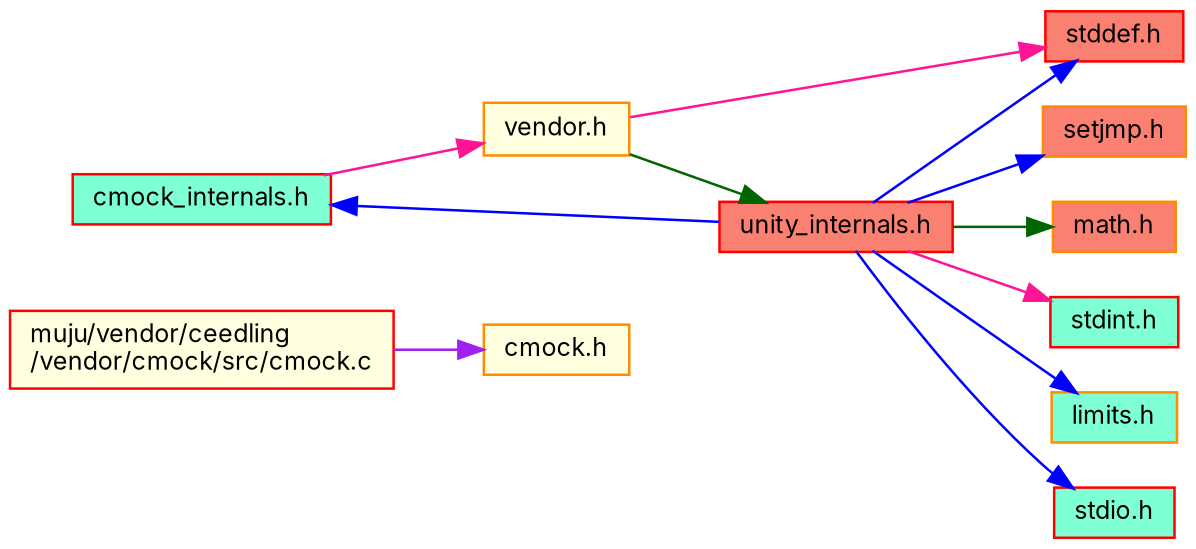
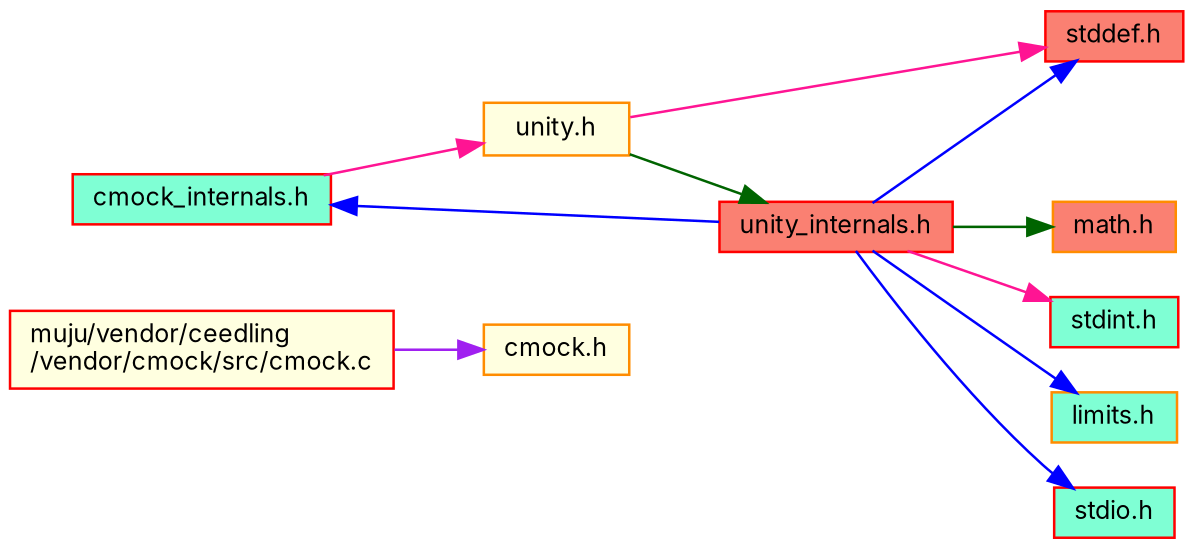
  digraph {
    fontname=Inter
    rankdir=LR
    node [color=red fillcolor=aquamarine fontname=Inter fontsize=10 shape=record style=filled]
    edge [color=blue fontname=Inter fontsize=10 labelfontname=Helvetica labelfontsize=10 style=solid]
    n1 [fillcolor=lightyellow fontcolor=black height=0.2 label="muju/vendor/ceedling\l/vendor/cmock/src/cmock.c" width=0.4]
    n2 [color=darkorange fillcolor=lightyellow height=0.2 label="cmock.h" width=0.4]
    n3 [height=0.2 label="cmock_internals.h" width=0.4]
-   n4 [color=darkorange fillcolor=lightyellow height=0.2 label="vendor.h" width=0.4]
+   n4 [color=darkorange fillcolor=lightyellow height=0.2 label="unity.h" width=0.4]
    n5 [fillcolor=salmon height=0.2 label="stddef.h" width=0.4]
    n6 [fillcolor=salmon height=0.2 label="unity_internals.h" width=0.4]
-   n7 [color=darkorange fillcolor=salmon height=0.2 label="setjmp.h" width=0.4]
    n8 [color=darkorange fillcolor=salmon height=0.2 label="math.h" width=0.4]
    n9 [height=0.2 label="stdint.h" width=0.4]
    n10 [color=darkorange height=0.2 label="limits.h" width=0.4]
    n11 [height=0.2 label="stdio.h" width=0.4]
    n1 -> n2 [color=purple]
    n3 -> n4 [color=deeppink]
    n4 -> n5 [color=deeppink]
    n4 -> n6 [color=darkgreen]
    n6 -> n3
    n6 -> n5
-   n6 -> n7
    n6 -> n8 [color=darkgreen]
    n6 -> n9 [color=deeppink]
    n6 -> n10
    n6 -> n11
  }
